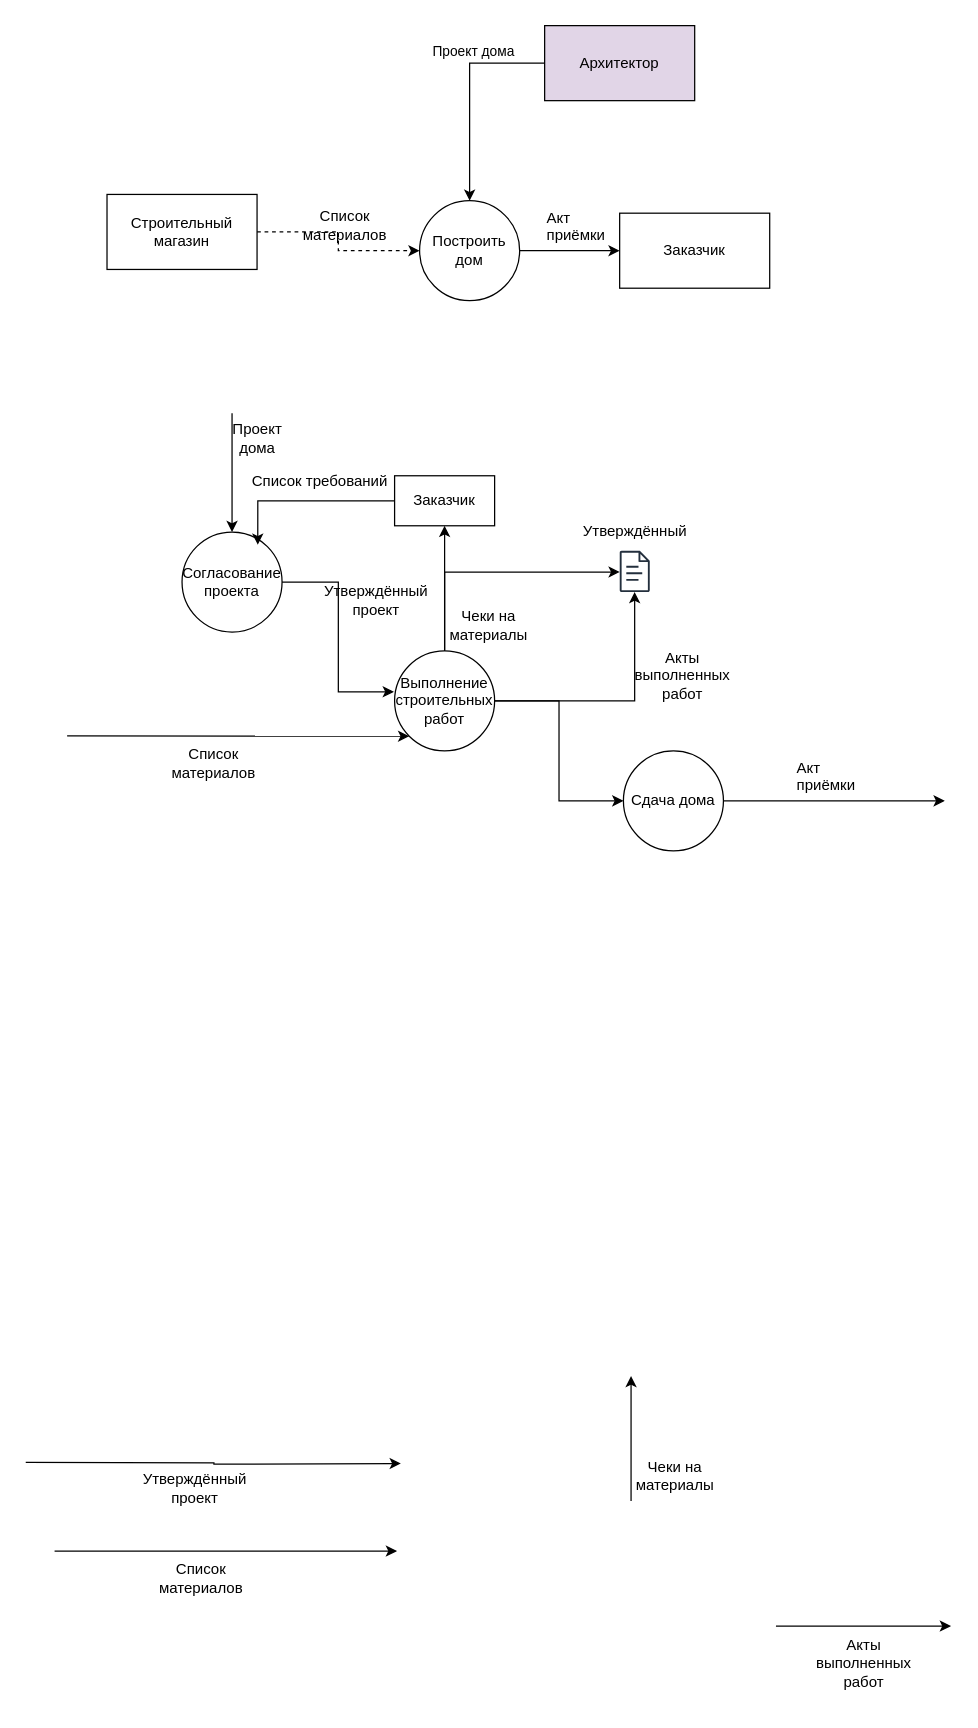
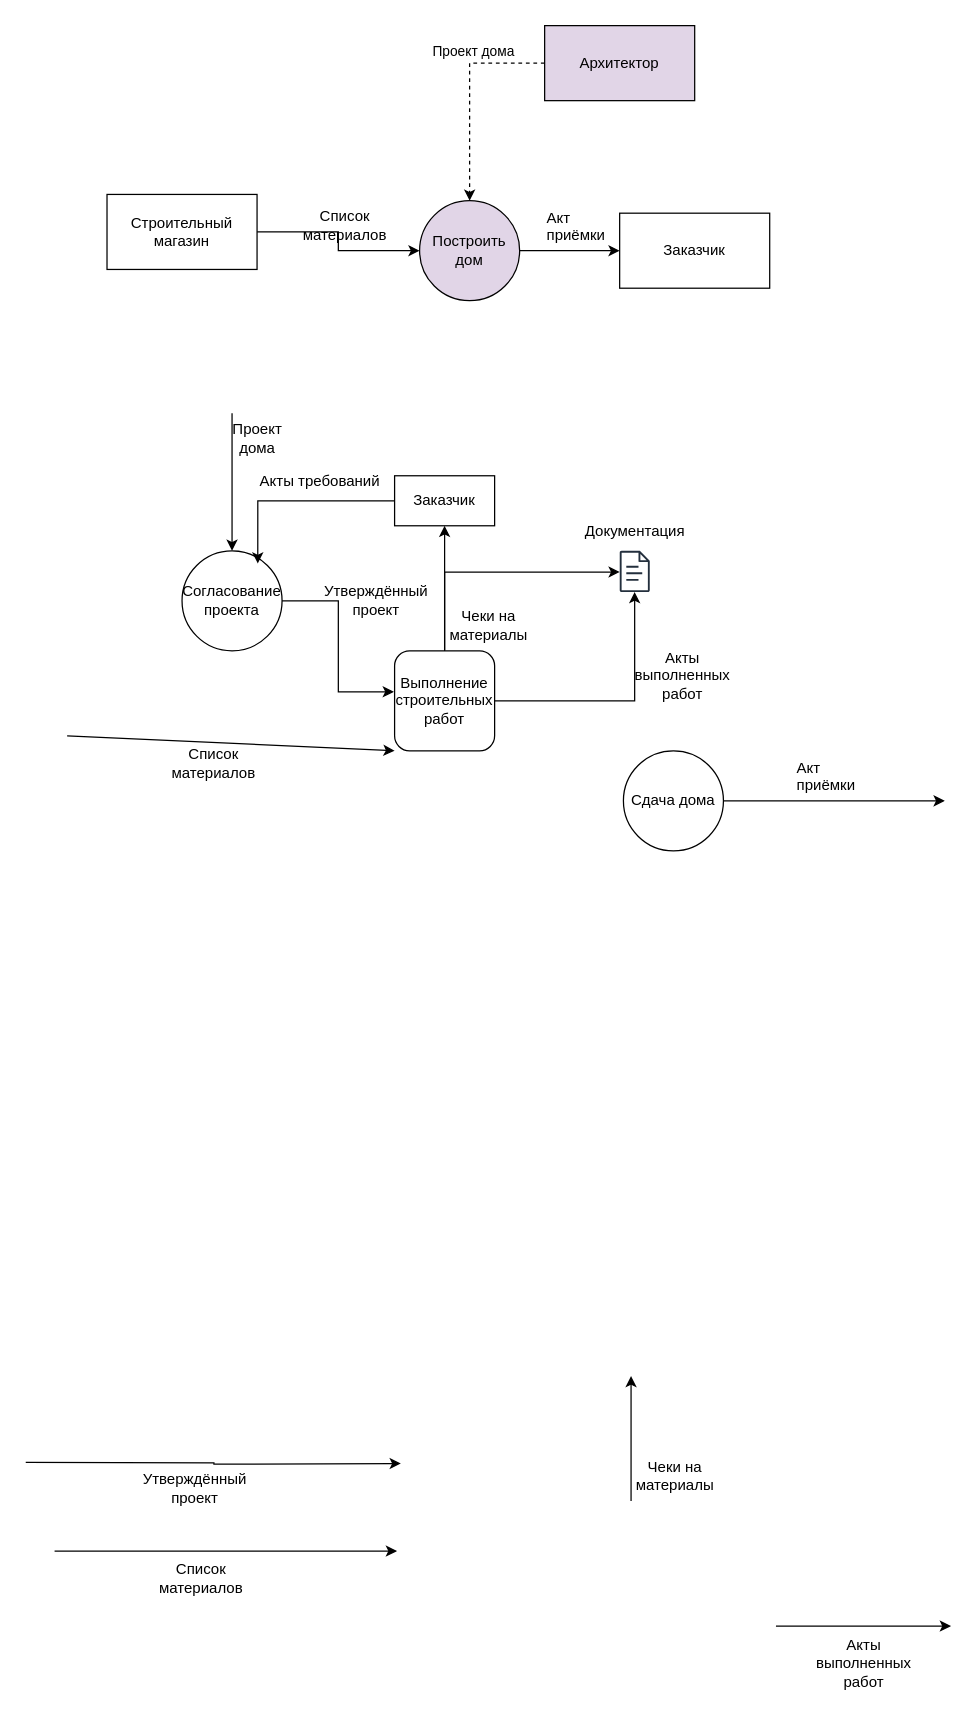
  <mxCell id="0" />
  <mxCell id="1" parent="0" />
  <mxCell id="2" style="edgeStyle=orthogonalEdgeStyle;rounded=0;orthogonalLoop=1;jettySize=auto;html=1;entryX=0;entryY=0.5;entryDx=0;entryDy=0;" edge="1" parent="1" source="3" target="6"><mxGeometry relative="1" as="geometry" /></mxCell>
- <mxCell id="3" value="Построить дом" style="ellipse;whiteSpace=wrap;html=1;aspect=fixed;" vertex="1" parent="1"><mxGeometry x="335" y="160" width="80" height="80" as="geometry" /></mxCell>
- <mxCell id="4" style="edgeStyle=orthogonalEdgeStyle;rounded=0;orthogonalLoop=1;jettySize=auto;html=1;dashed=1;" edge="1" parent="1" source="5" target="3"><mxGeometry relative="1" as="geometry" /></mxCell>
+ <mxCell id="3" value="Построить дом" style="ellipse;whiteSpace=wrap;html=1;aspect=fixed;fillColor=#e1d5e7;" vertex="1" parent="1"><mxGeometry x="335" y="160" width="80" height="80" as="geometry" /></mxCell>
+ <mxCell id="4" style="edgeStyle=orthogonalEdgeStyle;rounded=0;orthogonalLoop=1;jettySize=auto;html=1;" edge="1" parent="1" source="5" target="3"><mxGeometry relative="1" as="geometry" /></mxCell>
  <mxCell id="5" value="&lt;div&gt;Строительный&lt;/div&gt;&lt;div&gt;магазин&lt;/div&gt;" style="rounded=0;whiteSpace=wrap;html=1;" vertex="1" parent="1"><mxGeometry x="85" y="155" width="120" height="60" as="geometry" /></mxCell>
  <mxCell id="6" value="Заказчик" style="rounded=0;whiteSpace=wrap;html=1;" vertex="1" parent="1"><mxGeometry x="495" y="170" width="120" height="60" as="geometry" /></mxCell>
- <mxCell id="7" style="edgeStyle=orthogonalEdgeStyle;rounded=0;orthogonalLoop=1;jettySize=auto;html=1;entryX=0.5;entryY=0;entryDx=0;entryDy=0;" edge="1" parent="1" source="9" target="3"><mxGeometry relative="1" as="geometry" /></mxCell>
+ <mxCell id="7" style="edgeStyle=orthogonalEdgeStyle;rounded=0;orthogonalLoop=1;jettySize=auto;html=1;entryX=0.5;entryY=0;entryDx=0;entryDy=0;dashed=1;" edge="1" parent="1" source="9" target="3"><mxGeometry relative="1" as="geometry" /></mxCell>
  <mxCell id="8" value="Проект дома" style="edgeLabel;html=1;align=center;verticalAlign=middle;resizable=0;points=[];" vertex="1" connectable="0" parent="7"><mxGeometry x="0.137" y="2" relative="1" as="geometry"><mxPoint y="-47" as="offset" /></mxGeometry></mxCell>
  <mxCell id="9" value="Архитектор" style="rounded=0;whiteSpace=wrap;html=1;fillColor=#e1d5e7;" vertex="1" parent="1"><mxGeometry x="435" y="20" width="120" height="60" as="geometry" /></mxCell>
  <mxCell id="10" value="&lt;div&gt;Список&lt;/div&gt;&lt;div&gt;материалов&lt;/div&gt;" style="text;html=1;align=center;verticalAlign=middle;resizable=0;points=[];autosize=1;strokeColor=none;fillColor=none;" vertex="1" parent="1"><mxGeometry x="230" y="160" width="90" height="40" as="geometry" /></mxCell>
  <mxCell id="11" value="Акт&#10;приёмки" style="text;whiteSpace=wrap;" vertex="1" parent="1"><mxGeometry x="435" y="160" width="80" height="50" as="geometry" /></mxCell>
- <mxCell id="12" value="&lt;div&gt;Согласование&lt;/div&gt;&lt;div&gt;проекта&lt;/div&gt;" style="ellipse;whiteSpace=wrap;html=1;aspect=fixed;" vertex="1" parent="1"><mxGeometry x="145" y="425" width="80" height="80" as="geometry" /></mxCell>
- <mxCell id="13" style="edgeStyle=orthogonalEdgeStyle;rounded=0;orthogonalLoop=1;jettySize=auto;html=1;entryX=0;entryY=0.5;entryDx=0;entryDy=0;" edge="1" parent="1" source="16" target="18"><mxGeometry relative="1" as="geometry" /></mxCell>
+ <mxCell id="12" value="&lt;div&gt;Согласование&lt;/div&gt;&lt;div&gt;проекта&lt;/div&gt;" style="ellipse;whiteSpace=wrap;html=1;aspect=fixed;" vertex="1" parent="1"><mxGeometry x="145" y="440" width="80" height="80" as="geometry" /></mxCell>
  <mxCell id="14" style="edgeStyle=orthogonalEdgeStyle;rounded=0;orthogonalLoop=1;jettySize=auto;html=1;" edge="1" parent="1" source="16" target="30"><mxGeometry relative="1" as="geometry"><mxPoint x="485" y="450" as="targetPoint" /><Array as="points"><mxPoint x="355" y="457" /></Array></mxGeometry></mxCell>
  <mxCell id="15" style="edgeStyle=orthogonalEdgeStyle;rounded=0;orthogonalLoop=1;jettySize=auto;html=1;exitX=1;exitY=0.5;exitDx=0;exitDy=0;" edge="1" parent="1" source="16" target="30"><mxGeometry relative="1" as="geometry"><Array as="points"><mxPoint x="507" y="560" /></Array></mxGeometry></mxCell>
- <mxCell id="16" value="&lt;div&gt;Выполнение&lt;/div&gt;&lt;div&gt;строительных работ&lt;/div&gt;" style="ellipse;whiteSpace=wrap;html=1;aspect=fixed;" vertex="1" parent="1"><mxGeometry x="315" y="520" width="80" height="80" as="geometry" /></mxCell>
+ <mxCell id="16" value="&lt;div&gt;Выполнение&lt;/div&gt;&lt;div&gt;строительных работ&lt;/div&gt;" style="whiteSpace=wrap;html=1;aspect=fixed;rounded=1;" vertex="1" parent="1"><mxGeometry x="315" y="520" width="80" height="80" as="geometry" /></mxCell>
  <mxCell id="17" style="edgeStyle=orthogonalEdgeStyle;rounded=0;orthogonalLoop=1;jettySize=auto;html=1;" edge="1" parent="1" source="18"><mxGeometry relative="1" as="geometry"><mxPoint x="755" y="640" as="targetPoint" /></mxGeometry></mxCell>
  <mxCell id="18" value="Сдача дома" style="ellipse;whiteSpace=wrap;html=1;aspect=fixed;" vertex="1" parent="1"><mxGeometry x="498" y="600" width="80" height="80" as="geometry" /></mxCell>
  <mxCell id="19" style="edgeStyle=orthogonalEdgeStyle;rounded=0;orthogonalLoop=1;jettySize=auto;html=1;entryX=-0.007;entryY=0.41;entryDx=0;entryDy=0;entryPerimeter=0;" edge="1" parent="1" source="12" target="16"><mxGeometry relative="1" as="geometry" /></mxCell>
  <mxCell id="20" value="" style="endArrow=classic;html=1;rounded=0;entryX=0;entryY=1;entryDx=0;entryDy=0;" edge="1" parent="1" target="16"><mxGeometry width="50" height="50" relative="1" as="geometry"><mxPoint x="53.118" y="588" as="sourcePoint" /><mxPoint x="405" y="520" as="targetPoint" /></mxGeometry></mxCell>
  <mxCell id="21" value="&lt;div&gt;Список&lt;/div&gt;&lt;div&gt;материалов&lt;/div&gt;" style="text;html=1;align=center;verticalAlign=middle;resizable=0;points=[];autosize=1;strokeColor=none;fillColor=none;" vertex="1" parent="1"><mxGeometry x="125" y="590" width="90" height="40" as="geometry" /></mxCell>
  <mxCell id="22" value="Акт&#10;приёмки" style="text;whiteSpace=wrap;" vertex="1" parent="1"><mxGeometry x="635" y="600" width="80" height="50" as="geometry" /></mxCell>
  <mxCell id="23" value="&lt;div&gt;Утверждённый&lt;/div&gt;&lt;div&gt;проект&lt;/div&gt;" style="text;html=1;align=center;verticalAlign=middle;resizable=0;points=[];autosize=1;strokeColor=none;fillColor=none;" vertex="1" parent="1"><mxGeometry x="245" y="460" width="110" height="40" as="geometry" /></mxCell>
  <mxCell id="24" value="Заказчик" style="rounded=0;whiteSpace=wrap;html=1;" vertex="1" parent="1"><mxGeometry x="315" y="380" width="80" height="40" as="geometry" /></mxCell>
  <mxCell id="25" value="" style="endArrow=classic;html=1;rounded=0;exitX=0.5;exitY=0;exitDx=0;exitDy=0;entryX=0.5;entryY=1;entryDx=0;entryDy=0;" edge="1" parent="1" source="16" target="24"><mxGeometry width="50" height="50" relative="1" as="geometry"><mxPoint x="345" y="400" as="sourcePoint" /><mxPoint x="395" y="350" as="targetPoint" /></mxGeometry></mxCell>
  <mxCell id="26" style="edgeStyle=orthogonalEdgeStyle;rounded=0;orthogonalLoop=1;jettySize=auto;html=1;entryX=0.757;entryY=0.127;entryDx=0;entryDy=0;entryPerimeter=0;" edge="1" parent="1" source="24" target="12"><mxGeometry relative="1" as="geometry" /></mxCell>
- <mxCell id="27" value="Список требований" style="text;html=1;align=center;verticalAlign=middle;resizable=0;points=[];autosize=1;strokeColor=none;fillColor=none;" vertex="1" parent="1"><mxGeometry x="190" y="370" width="130" height="30" as="geometry" /></mxCell>
+ <mxCell id="27" value="Акты требований" style="text;html=1;align=center;verticalAlign=middle;resizable=0;points=[];autosize=1;strokeColor=none;fillColor=none;" vertex="1" parent="1"><mxGeometry x="190" y="370" width="130" height="30" as="geometry" /></mxCell>
  <mxCell id="28" value="" style="endArrow=classic;html=1;rounded=0;entryX=0.5;entryY=0;entryDx=0;entryDy=0;" edge="1" parent="1" target="12"><mxGeometry width="50" height="50" relative="1" as="geometry"><mxPoint x="185" y="330" as="sourcePoint" /><mxPoint x="315" y="350" as="targetPoint" /></mxGeometry></mxCell>
  <mxCell id="29" value="&lt;div&gt;Проект&lt;/div&gt;&lt;div&gt;дома&lt;/div&gt;" style="text;html=1;align=center;verticalAlign=middle;resizable=0;points=[];autosize=1;strokeColor=none;fillColor=none;" vertex="1" parent="1"><mxGeometry x="175" y="330" width="60" height="40" as="geometry" /></mxCell>
  <mxCell id="30" value="" style="sketch=0;outlineConnect=0;fontColor=#232F3E;gradientColor=none;fillColor=#232F3D;strokeColor=none;dashed=0;verticalLabelPosition=bottom;verticalAlign=top;align=center;html=1;fontSize=12;fontStyle=0;aspect=fixed;pointerEvents=1;shape=mxgraph.aws4.document;" vertex="1" parent="1"><mxGeometry x="495" y="440" width="24.12" height="33" as="geometry" /></mxCell>
- <mxCell id="31" value="Утверждённый" style="text;html=1;align=center;verticalAlign=middle;resizable=0;points=[];autosize=1;strokeColor=none;fillColor=none;" vertex="1" parent="1"><mxGeometry x="457.06" y="410" width="100" height="30" as="geometry" /></mxCell>
+ <mxCell id="31" value="Документация" style="text;html=1;align=center;verticalAlign=middle;resizable=0;points=[];autosize=1;strokeColor=none;fillColor=none;" vertex="1" parent="1"><mxGeometry x="457.06" y="410" width="100" height="30" as="geometry" /></mxCell>
  <mxCell id="32" value="&lt;div&gt;Чеки на&lt;/div&gt;&lt;div&gt;материалы&lt;/div&gt;" style="text;html=1;align=center;verticalAlign=middle;resizable=0;points=[];autosize=1;strokeColor=none;fillColor=none;" vertex="1" parent="1"><mxGeometry x="345" y="480" width="90" height="40" as="geometry" /></mxCell>
  <mxCell id="33" value="&lt;div&gt;Акты&lt;/div&gt;&lt;div&gt;выполненных&lt;/div&gt;&lt;div&gt;работ&lt;/div&gt;" style="text;html=1;align=center;verticalAlign=middle;resizable=0;points=[];autosize=1;strokeColor=none;fillColor=none;" vertex="1" parent="1"><mxGeometry x="495" y="510" width="100" height="60" as="geometry" /></mxCell>
  <mxCell id="34" value="" style="endArrow=classic;html=1;rounded=0;entryX=0;entryY=1;entryDx=0;entryDy=0;" edge="1" parent="1"><mxGeometry width="50" height="50" relative="1" as="geometry"><mxPoint x="43.058" y="1240" as="sourcePoint" /><mxPoint x="316.94" y="1240" as="targetPoint" /></mxGeometry></mxCell>
  <mxCell id="35" value="&lt;div&gt;Список&lt;/div&gt;&lt;div&gt;материалов&lt;/div&gt;" style="text;html=1;align=center;verticalAlign=middle;resizable=0;points=[];autosize=1;strokeColor=none;fillColor=none;" vertex="1" parent="1"><mxGeometry x="114.94" y="1242" width="90" height="40" as="geometry" /></mxCell>
  <mxCell id="36" style="edgeStyle=orthogonalEdgeStyle;rounded=0;orthogonalLoop=1;jettySize=auto;html=1;" edge="1" parent="1"><mxGeometry relative="1" as="geometry"><mxPoint x="20" y="1169" as="sourcePoint" /><mxPoint x="320" y="1170" as="targetPoint" /></mxGeometry></mxCell>
  <mxCell id="37" value="&lt;div&gt;Утверждённый&lt;/div&gt;&lt;div&gt;проект&lt;/div&gt;" style="text;html=1;align=center;verticalAlign=middle;resizable=0;points=[];autosize=1;strokeColor=none;fillColor=none;" vertex="1" parent="1"><mxGeometry x="100" y="1170" width="110" height="40" as="geometry" /></mxCell>
  <mxCell id="38" value="" style="endArrow=classic;html=1;rounded=0;exitX=0.5;exitY=0;exitDx=0;exitDy=0;entryX=0.5;entryY=1;entryDx=0;entryDy=0;" edge="1" parent="1"><mxGeometry width="50" height="50" relative="1" as="geometry"><mxPoint x="504.12" y="1200" as="sourcePoint" /><mxPoint x="504.12" y="1100" as="targetPoint" /></mxGeometry></mxCell>
  <mxCell id="39" value="&lt;div&gt;Чеки на&lt;/div&gt;&lt;div&gt;материалы&lt;/div&gt;" style="text;html=1;align=center;verticalAlign=middle;resizable=0;points=[];autosize=1;strokeColor=none;fillColor=none;" vertex="1" parent="1"><mxGeometry x="494.12" y="1160" width="90" height="40" as="geometry" /></mxCell>
  <mxCell id="40" style="edgeStyle=orthogonalEdgeStyle;rounded=0;orthogonalLoop=1;jettySize=auto;html=1;exitX=1;exitY=0.5;exitDx=0;exitDy=0;" edge="1" parent="1"><mxGeometry relative="1" as="geometry"><mxPoint x="620" y="1300" as="sourcePoint" /><mxPoint x="760" y="1300" as="targetPoint" /><Array as="points"><mxPoint x="732" y="1300" /></Array></mxGeometry></mxCell>
  <mxCell id="41" value="&lt;div&gt;Акты&lt;/div&gt;&lt;div&gt;выполненных&lt;/div&gt;&lt;div&gt;работ&lt;/div&gt;" style="text;html=1;align=center;verticalAlign=middle;resizable=0;points=[];autosize=1;strokeColor=none;fillColor=none;" vertex="1" parent="1"><mxGeometry x="640" y="1300" width="100" height="60" as="geometry" /></mxCell>
